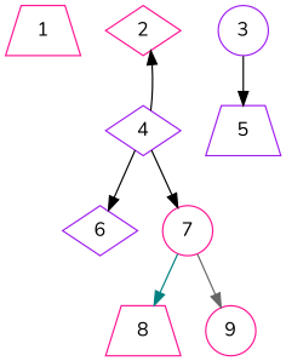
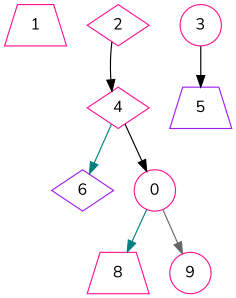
  digraph {
    fontname=Nunito
    node [alpha=0.19 color=deeppink fontname=Nunito shape=trapezium]
    edge [color=black fontname=Nunito]
    1
    2 [shape=diamond]
-   4 [alpha=0.13 color=purple shape=diamond]
+   4 [alpha=0.13 shape=diamond]
    6 [alpha=0.16 color=purple shape=diamond]
-   7 [alpha=0.06 shape=circle]
-   3 [alpha=0.00 color=purple shape=circle]
+   7 [alpha=0.06 shape=circle label=0]
+   3 [alpha=0.00 shape=circle]
    5 [alpha=0.12 color=purple]
    8 [alpha=0.09]
    9 [alpha=0.05 shape=circle]
-   4 -> 2
-   4 -> 6
+   2 -> 4
+   4 -> 6 [color=teal]
    4 -> 7
    7 -> 8 [color=teal]
    7 -> 9 [color=gray40]
    3 -> 5
  }
